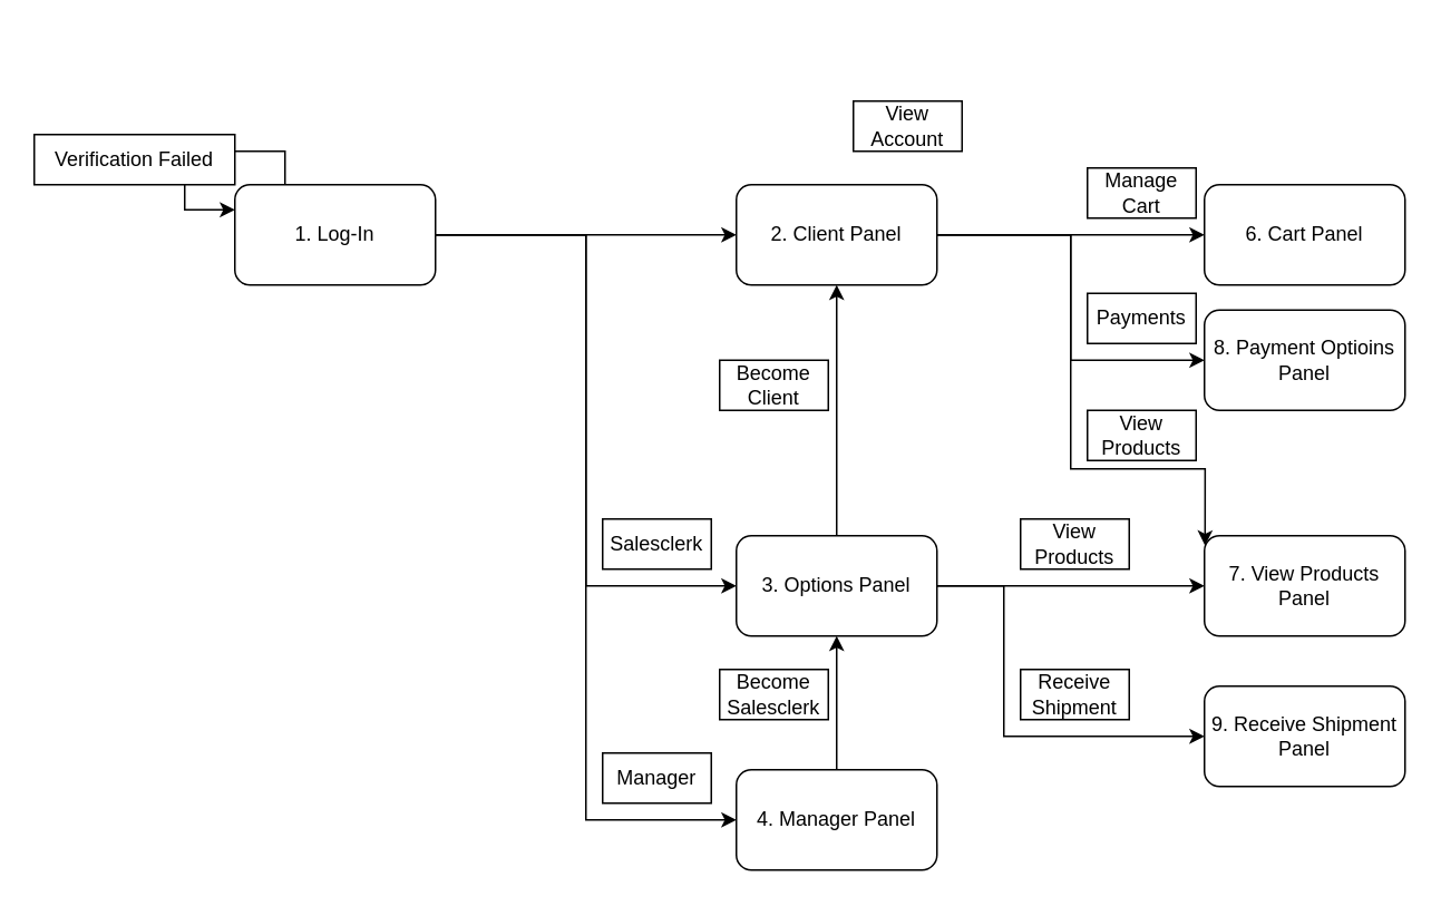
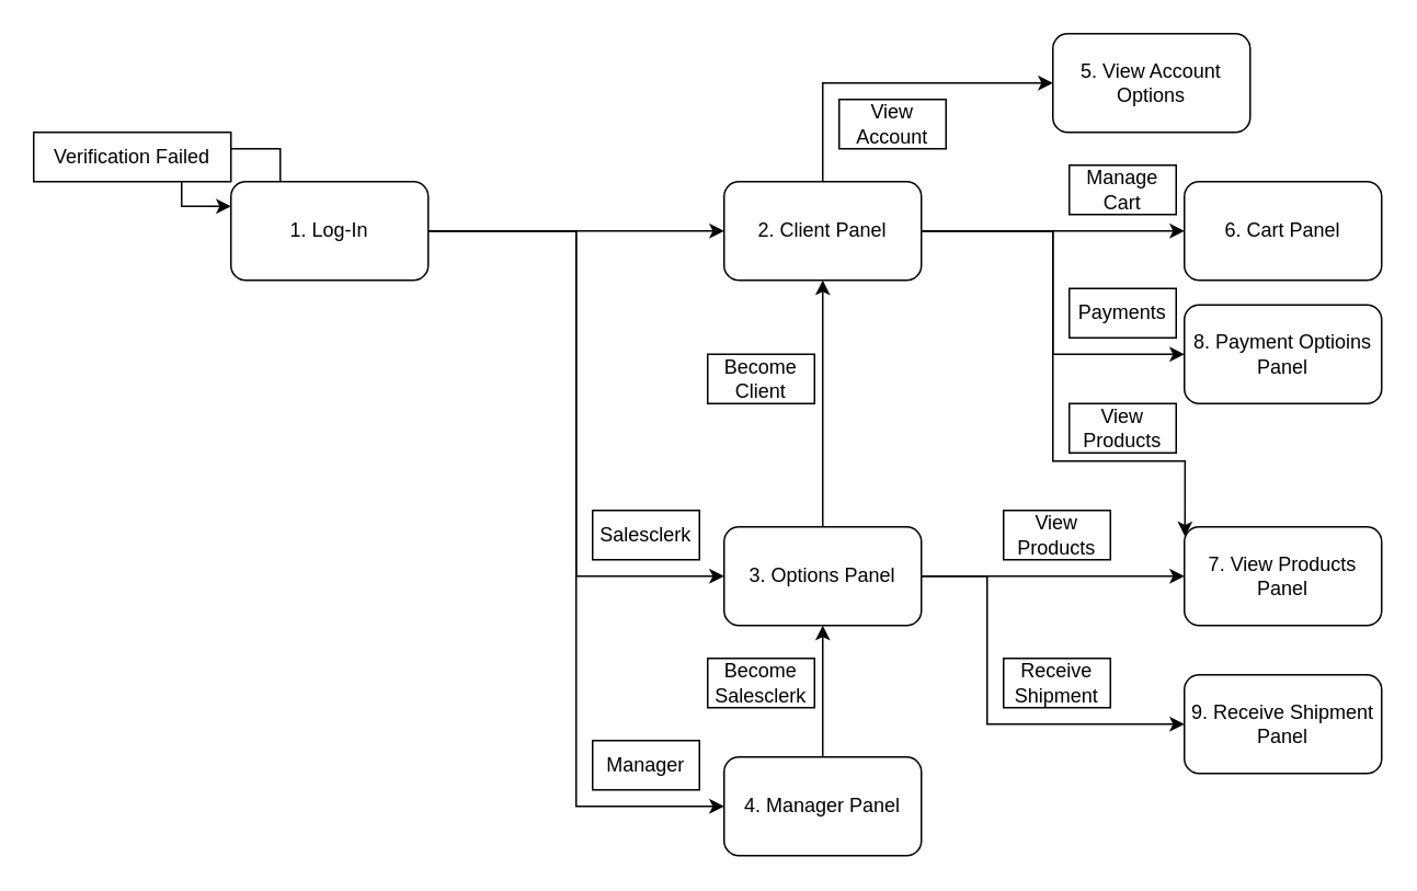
  <mxCell id="0" />
  <mxCell id="1" parent="0" />
  <mxCell id="2" style="edgeStyle=orthogonalEdgeStyle;rounded=0;orthogonalLoop=1;jettySize=auto;html=1;entryX=0;entryY=0.25;entryDx=0;entryDy=0;exitX=0.25;exitY=0;exitDx=0;exitDy=0;" edge="1" parent="1" source="6" target="6"><mxGeometry relative="1" as="geometry"><mxPoint x="100" y="90" as="targetPoint" /><Array as="points"><mxPoint x="170" y="90" /><mxPoint x="110" y="90" /><mxPoint x="110" y="125" /></Array></mxGeometry></mxCell>
  <mxCell id="3" style="edgeStyle=orthogonalEdgeStyle;rounded=0;orthogonalLoop=1;jettySize=auto;html=1;entryX=0;entryY=0.5;entryDx=0;entryDy=0;" edge="1" parent="1" source="6" target="11"><mxGeometry relative="1" as="geometry" /></mxCell>
  <mxCell id="4" style="edgeStyle=orthogonalEdgeStyle;rounded=0;orthogonalLoop=1;jettySize=auto;html=1;entryX=0;entryY=0.5;entryDx=0;entryDy=0;" edge="1" parent="1" source="6" target="16"><mxGeometry relative="1" as="geometry" /></mxCell>
  <mxCell id="5" style="edgeStyle=orthogonalEdgeStyle;rounded=0;orthogonalLoop=1;jettySize=auto;html=1;entryX=0;entryY=0.5;entryDx=0;entryDy=0;" edge="1" parent="1" source="6" target="20"><mxGeometry relative="1" as="geometry" /></mxCell>
  <mxCell id="6" value="1. Log-In" style="rounded=1;whiteSpace=wrap;html=1;" vertex="1" parent="1"><mxGeometry x="140" y="110" width="120" height="60" as="geometry" /></mxCell>
+ <mxCell id="7" style="edgeStyle=orthogonalEdgeStyle;rounded=0;orthogonalLoop=1;jettySize=auto;html=1;entryX=0;entryY=0.5;entryDx=0;entryDy=0;" edge="1" parent="1" source="11" target="21"><mxGeometry relative="1" as="geometry"><Array as="points"><mxPoint x="500" y="50" /></Array></mxGeometry></mxCell>
  <mxCell id="8" style="edgeStyle=orthogonalEdgeStyle;rounded=0;orthogonalLoop=1;jettySize=auto;html=1;" edge="1" parent="1" source="11" target="12"><mxGeometry relative="1" as="geometry" /></mxCell>
  <mxCell id="9" style="edgeStyle=orthogonalEdgeStyle;rounded=0;orthogonalLoop=1;jettySize=auto;html=1;entryX=0;entryY=0.5;entryDx=0;entryDy=0;" edge="1" parent="1" source="11" target="18"><mxGeometry relative="1" as="geometry" /></mxCell>
  <mxCell id="10" style="edgeStyle=orthogonalEdgeStyle;rounded=0;orthogonalLoop=1;jettySize=auto;html=1;entryX=0.003;entryY=0.097;entryDx=0;entryDy=0;entryPerimeter=0;" edge="1" parent="1" source="11" target="22"><mxGeometry relative="1" as="geometry"><Array as="points"><mxPoint x="640" y="140" /><mxPoint x="640" y="280" /><mxPoint x="720" y="280" /></Array></mxGeometry></mxCell>
  <mxCell id="11" value="2. Client Panel" style="rounded=1;whiteSpace=wrap;html=1;" vertex="1" parent="1"><mxGeometry x="440" y="110" width="120" height="60" as="geometry" /></mxCell>
  <mxCell id="12" value="6. Cart Panel" style="rounded=1;whiteSpace=wrap;html=1;" vertex="1" parent="1"><mxGeometry x="720" y="110" width="120" height="60" as="geometry" /></mxCell>
  <mxCell id="13" style="edgeStyle=orthogonalEdgeStyle;rounded=0;orthogonalLoop=1;jettySize=auto;html=1;entryX=0;entryY=0.5;entryDx=0;entryDy=0;exitX=1;exitY=0.5;exitDx=0;exitDy=0;" edge="1" parent="1" source="16" target="22"><mxGeometry relative="1" as="geometry"><Array as="points"><mxPoint x="580" y="350" /><mxPoint x="580" y="350" /></Array></mxGeometry></mxCell>
  <mxCell id="14" style="edgeStyle=orthogonalEdgeStyle;rounded=0;orthogonalLoop=1;jettySize=auto;html=1;entryX=0;entryY=0.5;entryDx=0;entryDy=0;exitX=1;exitY=0.5;exitDx=0;exitDy=0;" edge="1" parent="1" source="16" target="17"><mxGeometry relative="1" as="geometry"><Array as="points"><mxPoint x="600" y="350" /><mxPoint x="600" y="440" /></Array></mxGeometry></mxCell>
  <mxCell id="15" style="edgeStyle=orthogonalEdgeStyle;rounded=0;orthogonalLoop=1;jettySize=auto;html=1;entryX=0.5;entryY=1;entryDx=0;entryDy=0;" edge="1" parent="1" source="16" target="11"><mxGeometry relative="1" as="geometry" /></mxCell>
  <mxCell id="16" value="3. Options Panel" style="rounded=1;whiteSpace=wrap;html=1;" vertex="1" parent="1"><mxGeometry x="440" y="320" width="120" height="60" as="geometry" /></mxCell>
  <mxCell id="17" value="9. Receive Shipment Panel" style="rounded=1;whiteSpace=wrap;html=1;" vertex="1" parent="1"><mxGeometry x="720" y="410" width="120" height="60" as="geometry" /></mxCell>
  <mxCell id="18" value="8. Payment Optioins Panel" style="rounded=1;whiteSpace=wrap;html=1;" vertex="1" parent="1"><mxGeometry x="720" y="185" width="120" height="60" as="geometry" /></mxCell>
  <mxCell id="19" style="edgeStyle=orthogonalEdgeStyle;rounded=0;orthogonalLoop=1;jettySize=auto;html=1;entryX=0.5;entryY=1;entryDx=0;entryDy=0;" edge="1" parent="1" source="20" target="16"><mxGeometry relative="1" as="geometry" /></mxCell>
  <mxCell id="20" value="4. Manager Panel" style="rounded=1;whiteSpace=wrap;html=1;" vertex="1" parent="1"><mxGeometry x="440" y="460" width="120" height="60" as="geometry" /></mxCell>
+ <mxCell id="21" value="5. View Account Options" style="rounded=1;whiteSpace=wrap;html=1;" vertex="1" parent="1"><mxGeometry x="640" y="20" width="120" height="60" as="geometry" /></mxCell>
  <mxCell id="22" value="7. View Products Panel" style="rounded=1;whiteSpace=wrap;html=1;" vertex="1" parent="1"><mxGeometry x="720" y="320" width="120" height="60" as="geometry" /></mxCell>
  <mxCell id="23" value="Verification Failed" style="rounded=0;whiteSpace=wrap;html=1;" vertex="1" parent="1"><mxGeometry x="20" y="80" width="120" height="30" as="geometry" /></mxCell>
  <mxCell id="24" value="Salesclerk" style="rounded=0;whiteSpace=wrap;html=1;" vertex="1" parent="1"><mxGeometry x="360" y="310" width="65" height="30" as="geometry" /></mxCell>
  <mxCell id="25" value="Manager" style="rounded=0;whiteSpace=wrap;html=1;" vertex="1" parent="1"><mxGeometry x="360" y="450" width="65" height="30" as="geometry" /></mxCell>
  <mxCell id="26" value="View Account" style="rounded=0;whiteSpace=wrap;html=1;" vertex="1" parent="1"><mxGeometry x="510" y="60" width="65" height="30" as="geometry" /></mxCell>
  <mxCell id="27" value="Payments" style="rounded=0;whiteSpace=wrap;html=1;" vertex="1" parent="1"><mxGeometry x="650" y="175" width="65" height="30" as="geometry" /></mxCell>
  <mxCell id="28" value="Manage Cart" style="rounded=0;whiteSpace=wrap;html=1;" vertex="1" parent="1"><mxGeometry x="650" y="100" width="65" height="30" as="geometry" /></mxCell>
  <mxCell id="29" value="View Products" style="rounded=0;whiteSpace=wrap;html=1;" vertex="1" parent="1"><mxGeometry x="650" y="245" width="65" height="30" as="geometry" /></mxCell>
  <mxCell id="30" value="Receive Shipment" style="rounded=0;whiteSpace=wrap;html=1;" vertex="1" parent="1"><mxGeometry x="610" y="400" width="65" height="30" as="geometry" /></mxCell>
  <mxCell id="31" value="Become Salesclerk" style="rounded=0;whiteSpace=wrap;html=1;" vertex="1" parent="1"><mxGeometry x="430" y="400" width="65" height="30" as="geometry" /></mxCell>
  <mxCell id="32" value="Become Client" style="rounded=0;whiteSpace=wrap;html=1;" vertex="1" parent="1"><mxGeometry x="430" y="215" width="65" height="30" as="geometry" /></mxCell>
  <mxCell id="33" value="View Products" style="rounded=0;whiteSpace=wrap;html=1;" vertex="1" parent="1"><mxGeometry x="610" y="310" width="65" height="30" as="geometry" /></mxCell>
